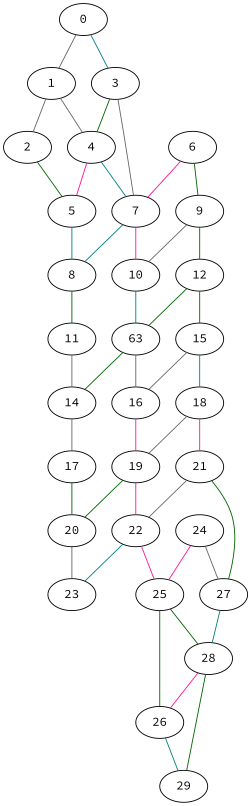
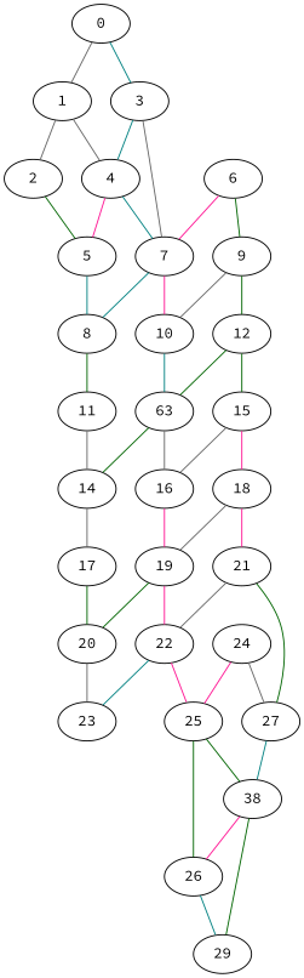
  graph {
    fontname="Source Code Pro"
    node [fontname="Source Code Pro"]
    edge [color=gray40 fontname="Source Code Pro"]
    n1 [label=0]
    n2 [label=1]
    n3 [label=3]
    n4 [label=2]
    n5 [label=4]
    n6 [label=7]
    n7 [label=5]
    n8 [label=8]
    n9 [label=6]
    n10 [label=9]
    n11 [label=10]
    n12 [label=11]
    n13 [label=12]
    n14 [label=63]
    n15 [label=14]
    n16 [label=15]
    n17 [label=16]
    n18 [label=17]
    n19 [label=18]
    n20 [label=19]
    n21 [label=20]
    n22 [label=21]
    n23 [label=22]
    n24 [label=23]
    n25 [label=27]
    n26 [label=25]
    n27 [label=24]
    n28 [label=26]
-   n29 [label=28]
+   n29 [label=38]
    n30 [label=29]
    n1 -- n2
    n1 -- n3 [color=teal]
    n2 -- n4
    n2 -- n5
-   n3 -- n5 [color=darkgreen]
+   n3 -- n5 [color=teal]
    n3 -- n6
    n4 -- n7 [color=darkgreen]
    n5 -- n6 [color=teal]
    n5 -- n7 [color=deeppink]
    n6 -- n8 [color=teal]
    n6 -- n11 [color=deeppink]
    n7 -- n8 [color=teal]
    n8 -- n12 [color=darkgreen]
    n9 -- n6 [color=deeppink]
    n9 -- n10 [color=darkgreen]
    n10 -- n11
    n10 -- n13 [color=darkgreen]
    n11 -- n14 [color=teal]
    n12 -- n15
    n13 -- n14 [color=darkgreen]
    n13 -- n16 [color=darkgreen]
    n14 -- n15 [color=darkgreen]
    n14 -- n17
    n15 -- n18
    n16 -- n17
-   n16 -- n19 [color=teal]
+   n16 -- n19 [color=deeppink]
    n17 -- n20 [color=deeppink]
    n18 -- n21 [color=darkgreen]
    n19 -- n20
    n19 -- n22 [color=deeppink]
    n20 -- n21 [color=darkgreen]
    n20 -- n23 [color=deeppink]
    n21 -- n24
    n22 -- n23
    n22 -- n25 [color=darkgreen]
    n23 -- n24 [color=teal]
    n23 -- n26 [color=deeppink]
    n25 -- n29 [color=teal]
    n26 -- n28 [color=darkgreen]
    n26 -- n29 [color=darkgreen]
    n27 -- n25
    n27 -- n26 [color=deeppink]
    n28 -- n30 [color=teal]
    n29 -- n28 [color=deeppink]
    n29 -- n30 [color=darkgreen]
  }
